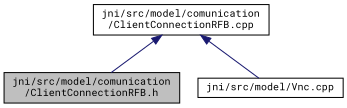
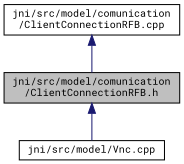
  digraph {
    fontname="Roboto Mono"
    node [color=black fillcolor=white fontname="Roboto Mono" fontsize=10 shape=record style=filled]
    edge [color=midnightblue dir=back fontname="Roboto Mono" fontsize=10 labelfontname=Helvetica labelfontsize=10 style=solid]
    n1 [fillcolor=grey75 fontcolor=black height=0.2 label="jni/src/model/comunication\l/ClientConnectionRFB.h" width=0.4]
    n2 [height=0.2 label="jni/src/model/Vnc.cpp" width=0.4]
    n3 [height=0.2 label="jni/src/model/comunication\l/ClientConnectionRFB.cpp" width=0.4]
-   n3 -> n2
+   n1 -> n2
    n3 -> n1
  }
